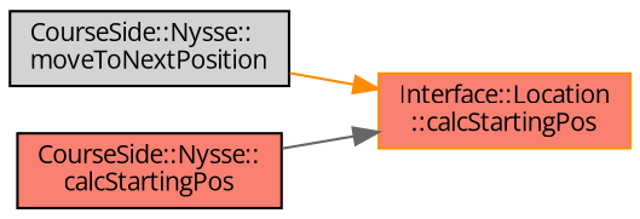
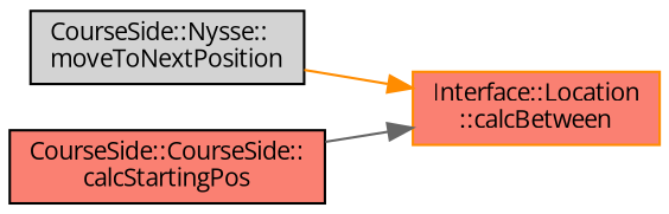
  digraph {
    fontname="Open Sans"
    rankdir=RL
    node [color=black fillcolor=salmon fontname="Open Sans" fontsize=10 shape=record style=filled]
    edge [dir=back fontname="Open Sans" fontsize=10 labelfontname=Helvetica labelfontsize=10 style=solid]
-   n1 [color=darkorange fontcolor=black height=0.2 label="Interface::Location\l::calcStartingPos" width=0.4]
+   n1 [color=darkorange fontcolor=black height=0.2 label="Interface::Location\l::calcBetween" width=0.4]
    n2 [fillcolor=lightgrey height=0.2 label="CourseSide::Nysse::\lmoveToNextPosition" width=0.4]
-   n3 [height=0.2 label="CourseSide::Nysse::\lcalcStartingPos" width=0.4]
+   n3 [height=0.2 label="CourseSide::CourseSide::\lcalcStartingPos" width=0.4]
    n1 -> n2 [color=darkorange]
    n1 -> n3 [color=gray40]
  }
